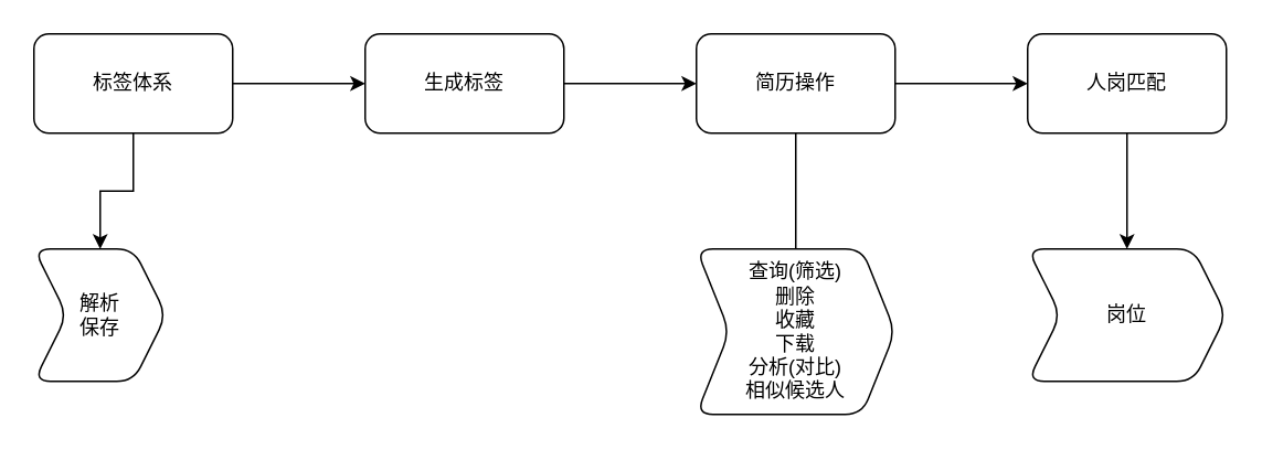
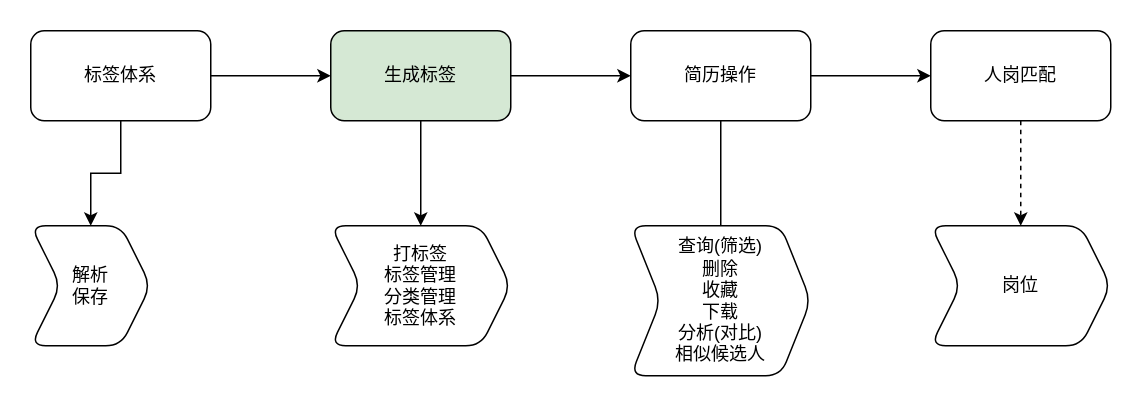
  <mxCell id="0" />
  <mxCell id="1" parent="0" />
  <mxCell id="2" value="" style="edgeStyle=orthogonalEdgeStyle;rounded=0;orthogonalLoop=1;jettySize=auto;html=1;" edge="1" parent="1" source="4" target="7"><mxGeometry relative="1" as="geometry" /></mxCell>
  <mxCell id="3" value="" style="edgeStyle=orthogonalEdgeStyle;rounded=0;orthogonalLoop=1;jettySize=auto;html=1;" edge="1" parent="1" source="4" target="14"><mxGeometry relative="1" as="geometry" /></mxCell>
  <mxCell id="4" value="标签体系" style="rounded=1;whiteSpace=wrap;html=1;" vertex="1" parent="1"><mxGeometry x="20" y="20" width="120" height="60" as="geometry" /></mxCell>
  <mxCell id="5" value="" style="edgeStyle=orthogonalEdgeStyle;rounded=0;orthogonalLoop=1;jettySize=auto;html=1;" edge="1" parent="1" source="7" target="10"><mxGeometry relative="1" as="geometry" /></mxCell>
- <mxCell id="7" value="生成标签" style="whiteSpace=wrap;html=1;rounded=1;" vertex="1" parent="1"><mxGeometry x="220" y="20" width="120" height="60" as="geometry" /></mxCell>
+ <mxCell id="6" value="" style="edgeStyle=orthogonalEdgeStyle;rounded=0;orthogonalLoop=1;jettySize=auto;html=1;" edge="1" parent="1" source="7" target="15"><mxGeometry relative="1" as="geometry" /></mxCell>
+ <mxCell id="7" value="生成标签" style="whiteSpace=wrap;html=1;rounded=1;fillColor=#d5e8d4;" vertex="1" parent="1"><mxGeometry x="220" y="20" width="120" height="60" as="geometry" /></mxCell>
  <mxCell id="8" value="" style="edgeStyle=orthogonalEdgeStyle;rounded=0;orthogonalLoop=1;jettySize=auto;html=1;" edge="1" parent="1" source="10" target="12"><mxGeometry relative="1" as="geometry" /></mxCell>
  <mxCell id="9" value="" style="edgeStyle=orthogonalEdgeStyle;rounded=0;orthogonalLoop=1;jettySize=auto;html=1;endArrow=none;" edge="1" parent="1" source="10" target="13"><mxGeometry relative="1" as="geometry" /></mxCell>
  <mxCell id="10" value="简历操作" style="whiteSpace=wrap;html=1;rounded=1;" vertex="1" parent="1"><mxGeometry x="420" y="20" width="120" height="60" as="geometry" /></mxCell>
- <mxCell id="11" value="" style="edgeStyle=orthogonalEdgeStyle;rounded=0;orthogonalLoop=1;jettySize=auto;html=1;" edge="1" parent="1" source="12" target="16"><mxGeometry relative="1" as="geometry" /></mxCell>
+ <mxCell id="11" value="" style="edgeStyle=orthogonalEdgeStyle;rounded=0;orthogonalLoop=1;jettySize=auto;html=1;dashed=1;" edge="1" parent="1" source="12" target="16"><mxGeometry relative="1" as="geometry" /></mxCell>
  <mxCell id="12" value="人岗匹配" style="whiteSpace=wrap;html=1;rounded=1;" vertex="1" parent="1"><mxGeometry x="620" y="20" width="120" height="60" as="geometry" /></mxCell>
  <mxCell id="13" value="查询(筛选)&lt;br&gt;删除&lt;br&gt;收藏&lt;br&gt;下载&lt;br&gt;分析(对比)&lt;br&gt;相似候选人" style="shape=step;perimeter=stepPerimeter;whiteSpace=wrap;html=1;fixedSize=1;rounded=1;" vertex="1" parent="1"><mxGeometry x="420" y="150" width="120" height="100" as="geometry" /></mxCell>
  <mxCell id="14" value="解析&lt;div&gt;保存&lt;/div&gt;" style="shape=step;perimeter=stepPerimeter;whiteSpace=wrap;html=1;fixedSize=1;rounded=1;" vertex="1" parent="1"><mxGeometry x="20" y="150" width="80" height="80" as="geometry" /></mxCell>
+ <mxCell id="15" value="&lt;br&gt;打标签&lt;br&gt;标签管理&lt;br&gt;分类管理&lt;br&gt;标签体系&lt;br&gt;&lt;div&gt;&lt;br&gt;&lt;/div&gt;" style="shape=step;perimeter=stepPerimeter;whiteSpace=wrap;html=1;fixedSize=1;rounded=1;" vertex="1" parent="1"><mxGeometry x="220" y="150" width="120" height="80" as="geometry" /></mxCell>
  <mxCell id="16" value="岗位" style="shape=step;perimeter=stepPerimeter;whiteSpace=wrap;html=1;fixedSize=1;rounded=1;" vertex="1" parent="1"><mxGeometry x="620" y="150" width="120" height="80" as="geometry" /></mxCell>
